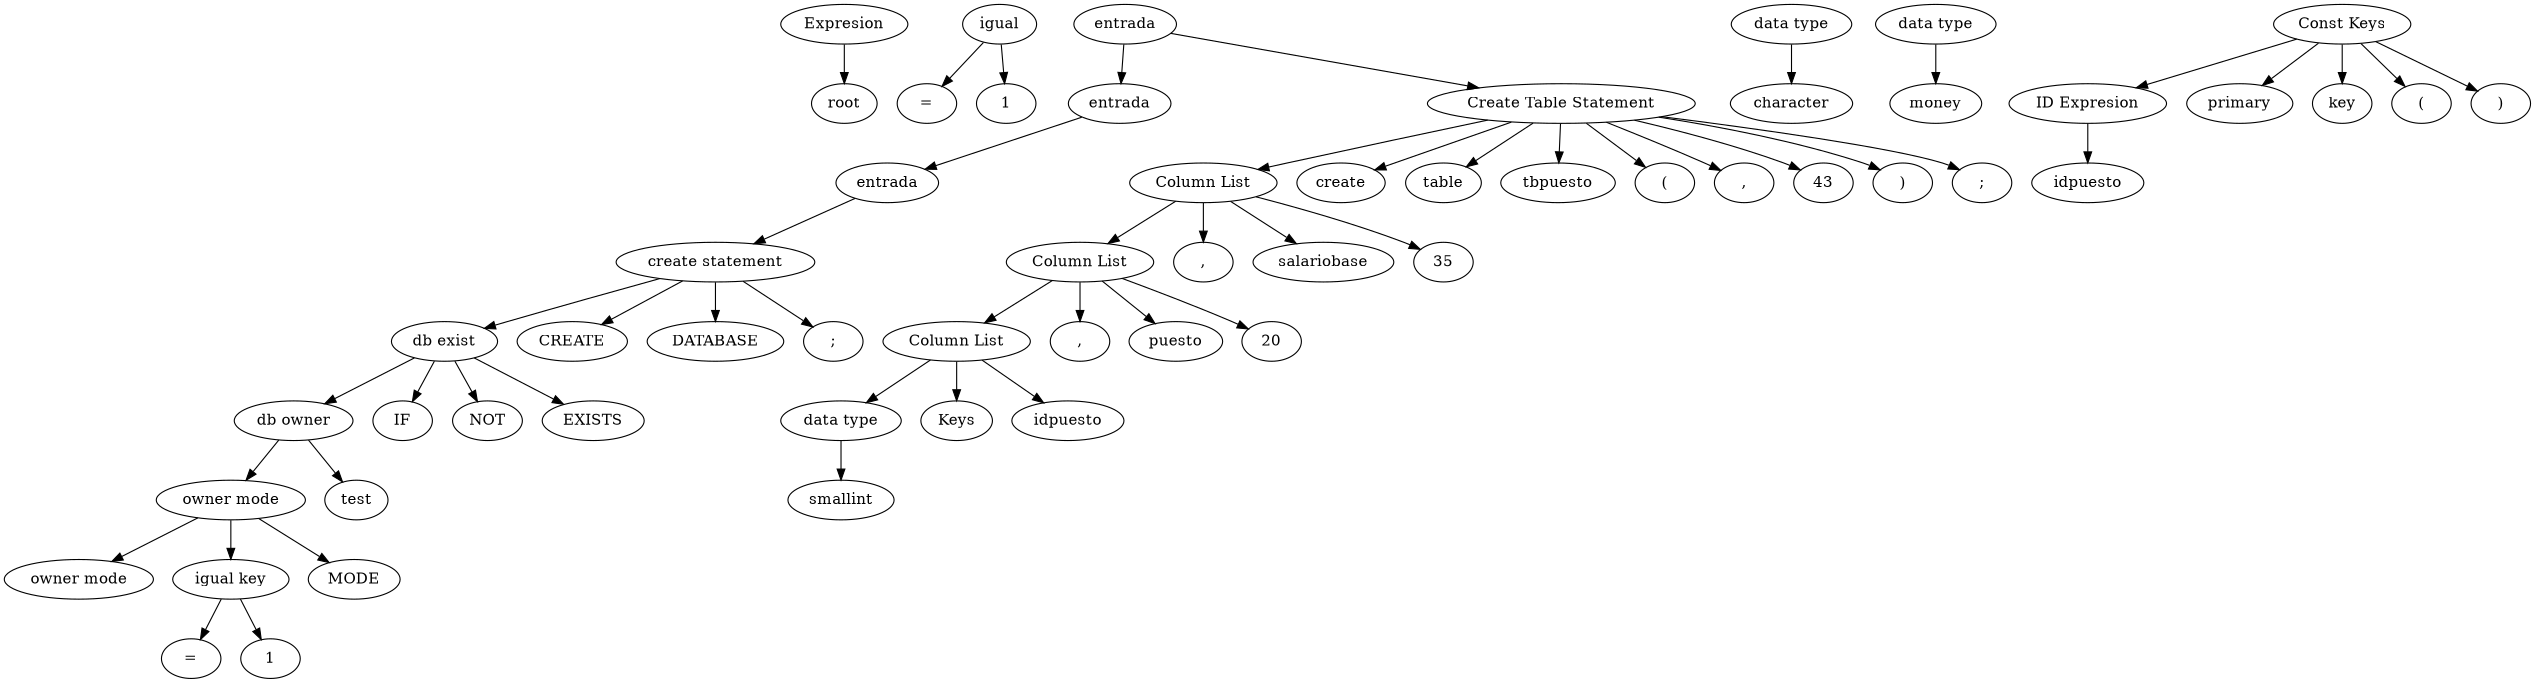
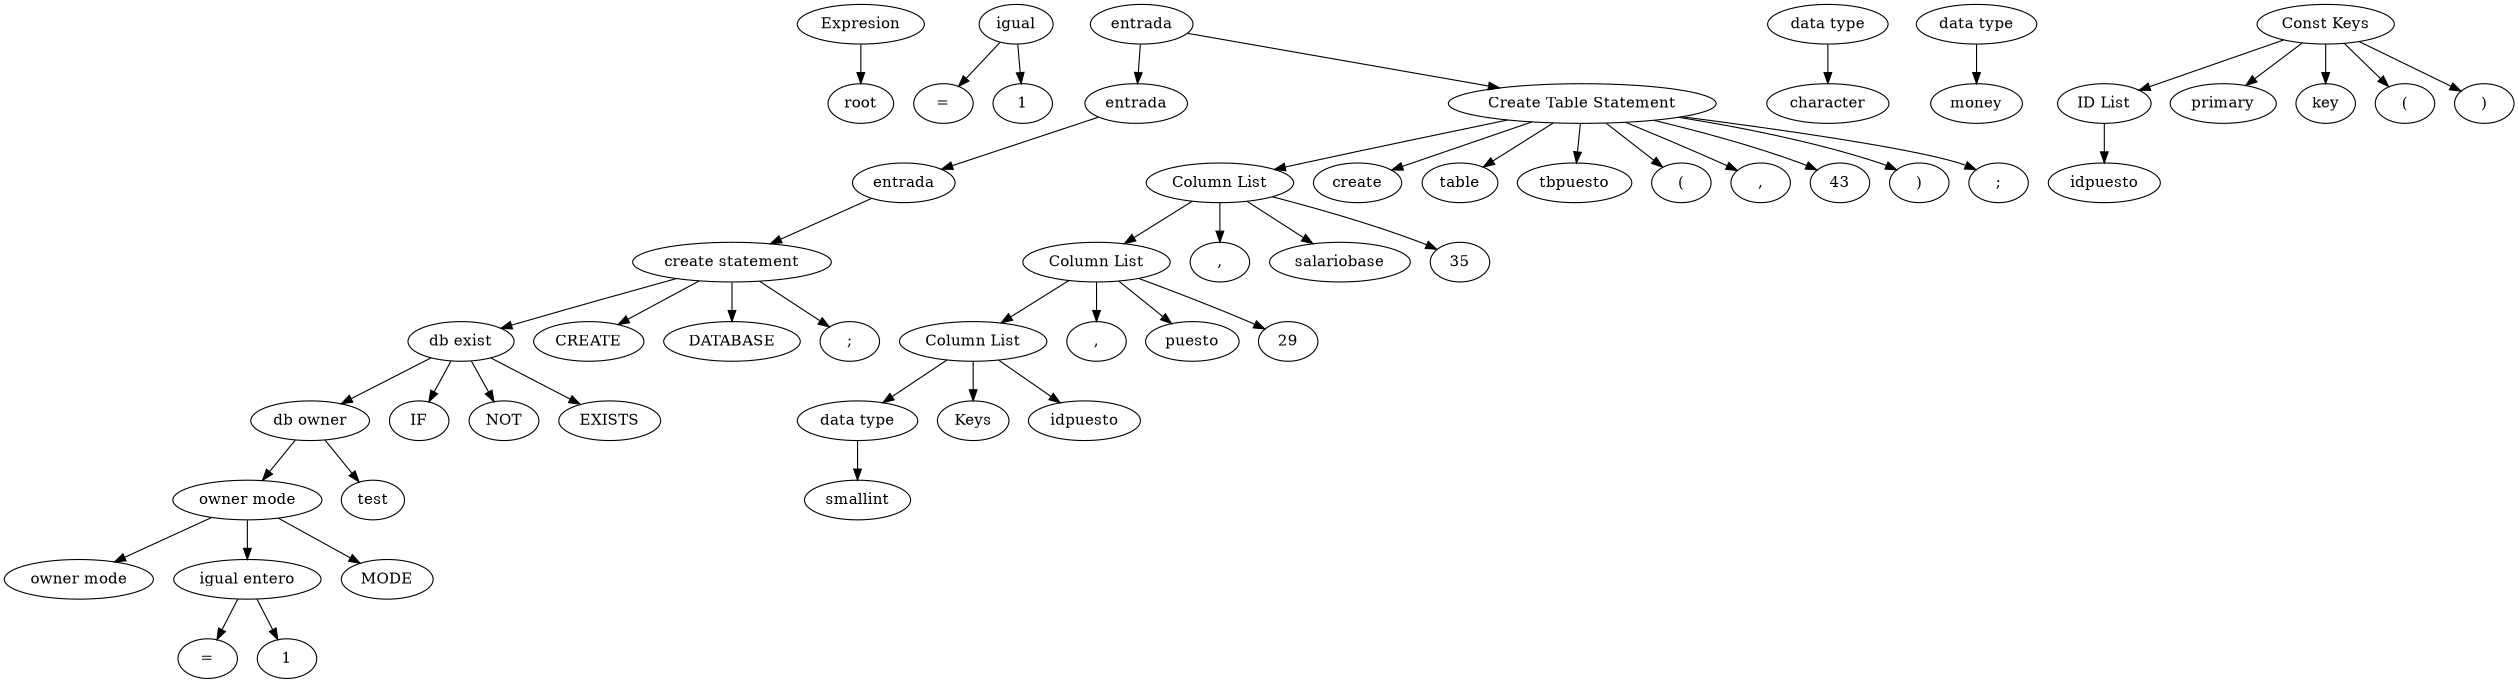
  digraph {
    n1 [label=Expresion]
    n2 [label=root]
    n3 [label=igual]
    n4 [label="="]
    n5 [label=1]
    n6 [label="owner mode"]
-   n7 [label="igual key"]
+   n7 [label="igual entero"]
    n8 [label="="]
    n9 [label=1]
    n10 [label="owner mode"]
    n11 [label=MODE]
    n12 [label="db owner"]
    n13 [label=test]
    n14 [label="db exist"]
    n15 [label=IF]
    n16 [label=NOT]
    n17 [label=EXISTS]
    n18 [label="create statement"]
    n19 [label=CREATE]
    n20 [label=DATABASE]
    n21 [label=";"]
    n22 [label=entrada]
    n23 [label=entrada]
    n24 [label="data type"]
    n25 [label=smallint]
    n26 [label=Keys]
    n27 [label="Column List"]
    n28 [label=idpuesto]
    n29 [label="data type"]
    n30 [label=character]
    n31 [label="Column List"]
    n32 [label=","]
    n33 [label=puesto]
-   n34 [label=20]
+   n34 [label=29]
    n35 [label="data type"]
    n36 [label=money]
    n37 [label="Column List"]
    n38 [label=","]
    n39 [label=salariobase]
    n40 [label=35]
-   n41 [label="ID Expresion"]
+   n41 [label="ID List"]
    n42 [label=idpuesto]
    n43 [label="Const Keys"]
    n44 [label=primary]
    n45 [label=key]
    n46 [label="("]
    n47 [label=")"]
    n48 [label="Create Table Statement"]
    n49 [label=create]
    n50 [label=table]
    n51 [label=tbpuesto]
    n52 [label="("]
    n53 [label=","]
    n54 [label=43]
    n55 [label=")"]
    n56 [label=";"]
    n57 [label=entrada]
    n1 -> n2
    n3 -> n4
    n3 -> n5
    n7 -> n8
    n7 -> n9
    n10 -> n6
    n10 -> n7
    n10 -> n11
    n12 -> n10
    n12 -> n13
    n14 -> n12
    n14 -> n15
    n14 -> n16
    n14 -> n17
    n18 -> n14
    n18 -> n19
    n18 -> n20
    n18 -> n21
    n22 -> n18
    n23 -> n22
    n24 -> n25
    n27 -> n24
    n27 -> n26
    n27 -> n28
    n29 -> n30
    n31 -> n27
    n31 -> n32
    n31 -> n33
    n31 -> n34
    n35 -> n36
    n37 -> n31
    n37 -> n38
    n37 -> n39
    n37 -> n40
    n41 -> n42
    n43 -> n41
    n43 -> n44
    n43 -> n45
    n43 -> n46
    n43 -> n47
    n48 -> n37
    n48 -> n49
    n48 -> n50
    n48 -> n51
    n48 -> n52
    n48 -> n53
    n48 -> n54
    n48 -> n55
    n48 -> n56
    n57 -> n23
    n57 -> n48
  }
